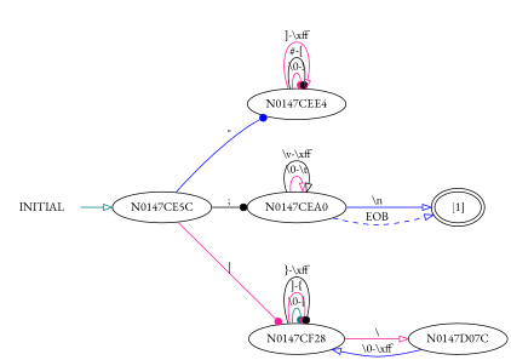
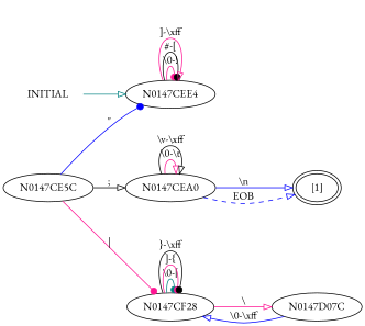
  digraph {
    concentrate=true
    fontname="EB Garamond"
    rankdir=LR
    node [fontname="EB Garamond"]
    edge [arrowhead=onormal color=deeppink fontname="EB Garamond"]
    n1 [label=INITIAL peripheries=0 root=true]
    N0147CE5C
    N0147CEE4
    N0147CEA0
    N0147CF28
    n6 [label="[1]" peripheries=2]
    N0147D07C
-   n1 -> N0147CE5C [color=teal]
+   n1 -> N0147CEE4 [color=teal]
    N0147CE5C -> N0147CEE4 [arrowhead=dot color=blue label="\""]
-   N0147CE5C -> N0147CEA0 [arrowhead=dot color=black label=";"]
+   N0147CE5C -> N0147CEA0 [color=black label=";"]
    N0147CE5C -> N0147CF28 [arrowhead=dot label="|"]
    N0147CEE4 -> N0147CEE4 [arrowhead=dot label="\\0-!"]
    N0147CEE4 -> N0147CEE4 [arrowhead=dot color=black label="#-["]
    N0147CEE4 -> N0147CEE4 [label="]-\\xff"]
    N0147CEA0 -> N0147CEA0 [label="\\0-\\t"]
    N0147CEA0 -> N0147CEA0 [color=black label="\\v-\\xff"]
    N0147CEA0 -> n6 [color=blue label="\\n"]
    N0147CEA0 -> n6 [color=blue label=EOB style=dashed]
    N0147CF28 -> N0147CF28 [arrowhead=dot color=teal label="\\0-["]
    N0147CF28 -> N0147CF28 [arrowhead=dot label="]-{"]
    N0147CF28 -> N0147CF28 [arrowhead=dot color=black label="}-\\xff"]
    N0147CF28 -> N0147D07C [label="\\"]
    N0147D07C -> N0147CF28 [color=blue label="\\0-\\xff"]
  }
